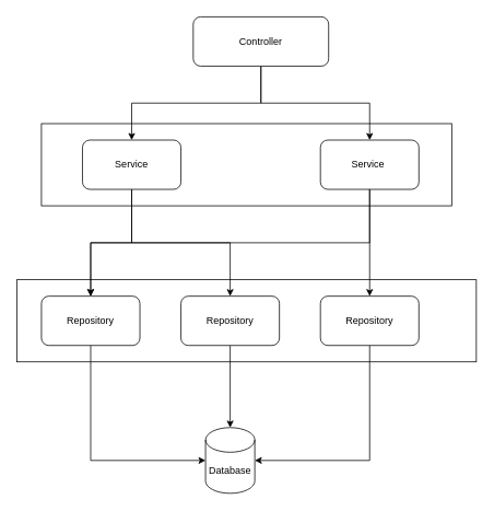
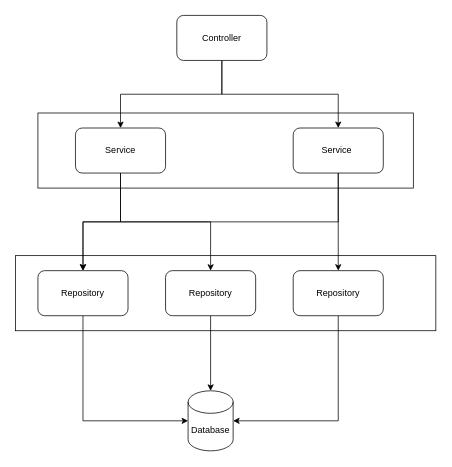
  <mxCell id="0" />
  <mxCell id="1" parent="0" />
  <mxCell id="2" value="" style="rounded=0;whiteSpace=wrap;html=1;" vertex="1" parent="1"><mxGeometry x="20" y="340" width="560" height="100" as="geometry" /></mxCell>
  <mxCell id="3" value="" style="rounded=0;whiteSpace=wrap;html=1;" vertex="1" parent="1"><mxGeometry x="50" y="150" width="500" height="100" as="geometry" /></mxCell>
  <mxCell id="4" style="edgeStyle=orthogonalEdgeStyle;rounded=0;orthogonalLoop=1;jettySize=auto;html=1;exitX=0.5;exitY=1;exitDx=0;exitDy=0;entryX=0.5;entryY=0;entryDx=0;entryDy=0;" edge="1" parent="1" source="6" target="9"><mxGeometry relative="1" as="geometry" /></mxCell>
  <mxCell id="5" style="edgeStyle=orthogonalEdgeStyle;rounded=0;orthogonalLoop=1;jettySize=auto;html=1;exitX=0.5;exitY=1;exitDx=0;exitDy=0;" edge="1" parent="1" source="6" target="12"><mxGeometry relative="1" as="geometry" /></mxCell>
- <mxCell id="6" value="Controller" style="rounded=1;whiteSpace=wrap;html=1;" vertex="1" parent="1"><mxGeometry x="235" y="20" width="165" height="60" as="geometry" /></mxCell>
+ <mxCell id="6" value="Controller" style="rounded=1;whiteSpace=wrap;html=1;" vertex="1" parent="1"><mxGeometry x="235" y="20" width="120" height="60" as="geometry" /></mxCell>
  <mxCell id="7" style="edgeStyle=orthogonalEdgeStyle;rounded=0;orthogonalLoop=1;jettySize=auto;html=1;exitX=0.5;exitY=1;exitDx=0;exitDy=0;" edge="1" parent="1" source="9" target="14"><mxGeometry relative="1" as="geometry" /></mxCell>
  <mxCell id="8" style="edgeStyle=orthogonalEdgeStyle;rounded=0;orthogonalLoop=1;jettySize=auto;html=1;exitX=0.5;exitY=1;exitDx=0;exitDy=0;" edge="1" parent="1" source="9" target="16"><mxGeometry relative="1" as="geometry" /></mxCell>
  <mxCell id="9" value="Service" style="rounded=1;whiteSpace=wrap;html=1;" vertex="1" parent="1"><mxGeometry x="100" y="170" width="120" height="60" as="geometry" /></mxCell>
  <mxCell id="10" style="edgeStyle=orthogonalEdgeStyle;rounded=0;orthogonalLoop=1;jettySize=auto;html=1;exitX=0.5;exitY=1;exitDx=0;exitDy=0;entryX=0.5;entryY=0;entryDx=0;entryDy=0;" edge="1" parent="1" source="12" target="14"><mxGeometry relative="1" as="geometry" /></mxCell>
  <mxCell id="11" style="edgeStyle=orthogonalEdgeStyle;rounded=0;orthogonalLoop=1;jettySize=auto;html=1;exitX=0.5;exitY=1;exitDx=0;exitDy=0;" edge="1" parent="1" source="12" target="18"><mxGeometry relative="1" as="geometry" /></mxCell>
  <mxCell id="12" value="Service&amp;nbsp;" style="rounded=1;whiteSpace=wrap;html=1;" vertex="1" parent="1"><mxGeometry x="390" y="170" width="120" height="60" as="geometry" /></mxCell>
  <mxCell id="13" style="edgeStyle=orthogonalEdgeStyle;rounded=0;orthogonalLoop=1;jettySize=auto;html=1;exitX=0.5;exitY=1;exitDx=0;exitDy=0;entryX=0;entryY=0.5;entryDx=0;entryDy=0;entryPerimeter=0;" edge="1" parent="1" source="14" target="19"><mxGeometry relative="1" as="geometry" /></mxCell>
  <mxCell id="14" value="Repository" style="rounded=1;whiteSpace=wrap;html=1;" vertex="1" parent="1"><mxGeometry x="50" y="360" width="120" height="60" as="geometry" /></mxCell>
  <mxCell id="15" style="edgeStyle=orthogonalEdgeStyle;rounded=0;orthogonalLoop=1;jettySize=auto;html=1;exitX=0.5;exitY=1;exitDx=0;exitDy=0;" edge="1" parent="1" source="16" target="19"><mxGeometry relative="1" as="geometry" /></mxCell>
  <mxCell id="16" value="Repository" style="rounded=1;whiteSpace=wrap;html=1;" vertex="1" parent="1"><mxGeometry x="220" y="360" width="120" height="60" as="geometry" /></mxCell>
  <mxCell id="17" style="edgeStyle=orthogonalEdgeStyle;rounded=0;orthogonalLoop=1;jettySize=auto;html=1;exitX=0.5;exitY=1;exitDx=0;exitDy=0;entryX=1;entryY=0.5;entryDx=0;entryDy=0;entryPerimeter=0;" edge="1" parent="1" source="18" target="19"><mxGeometry relative="1" as="geometry" /></mxCell>
  <mxCell id="18" value="Repository" style="rounded=1;whiteSpace=wrap;html=1;" vertex="1" parent="1"><mxGeometry x="390" y="360" width="120" height="60" as="geometry" /></mxCell>
  <mxCell id="19" value="Database" style="shape=cylinder3;whiteSpace=wrap;html=1;boundedLbl=1;backgroundOutline=1;size=15;" vertex="1" parent="1"><mxGeometry x="250" y="520" width="60" height="80" as="geometry" /></mxCell>
